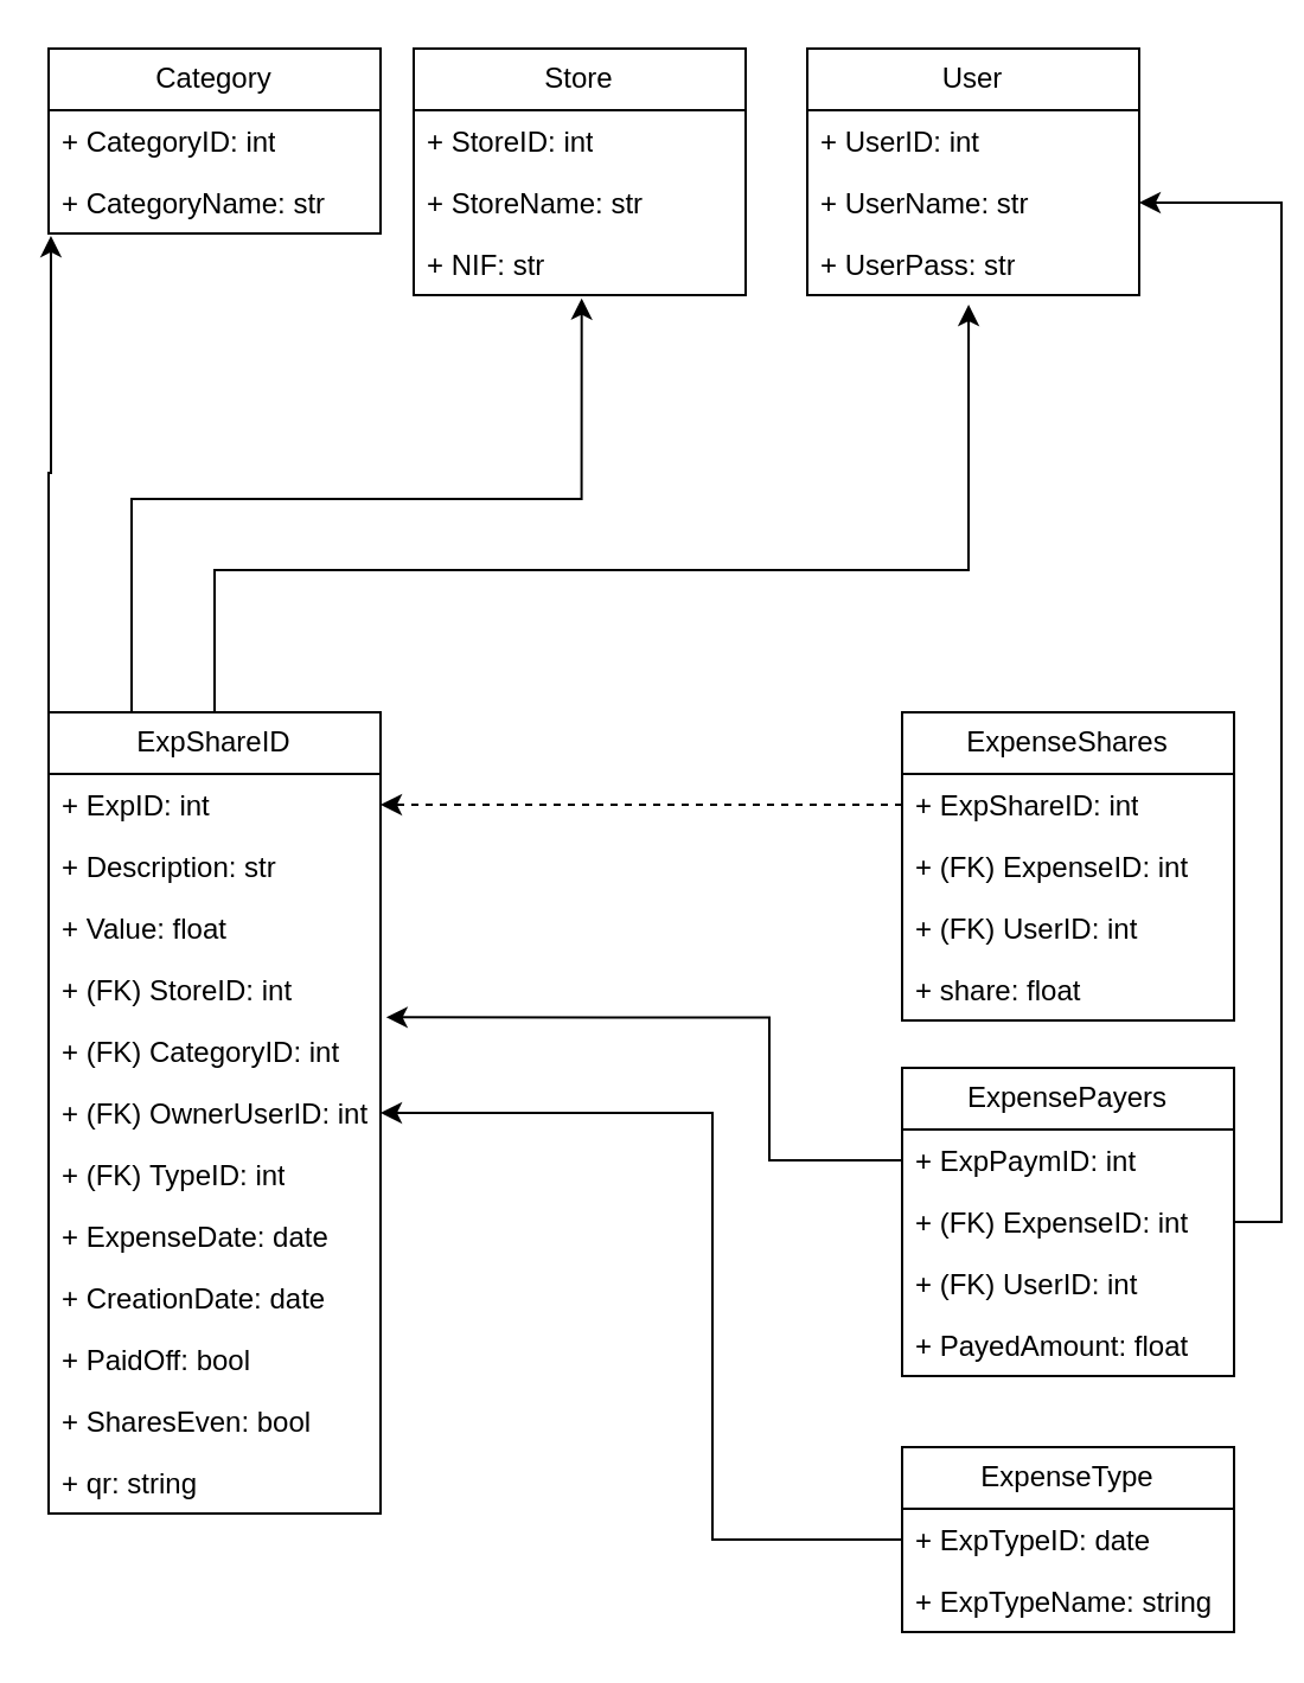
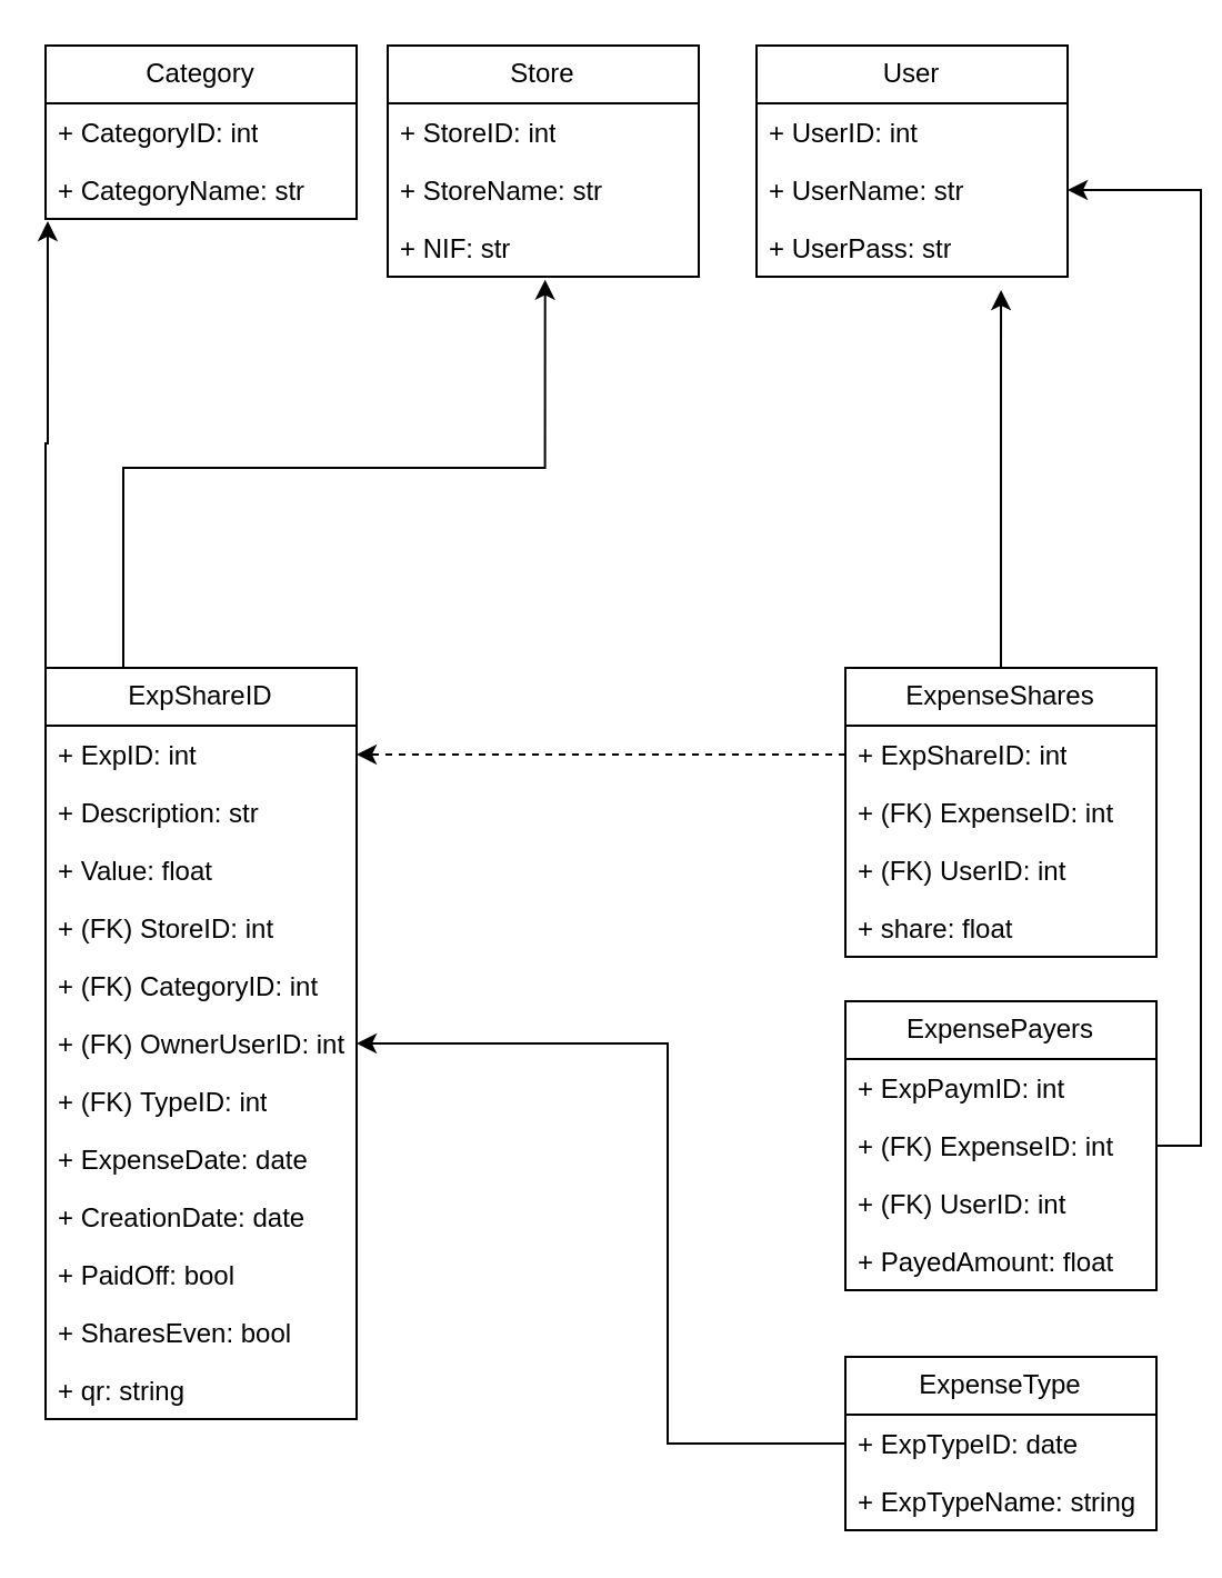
  <mxCell id="0" />
  <mxCell id="1" parent="0" />
  <mxCell id="2" value="ExpShareID" style="swimlane;fontStyle=0;childLayout=stackLayout;horizontal=1;startSize=26;fillColor=none;horizontalStack=0;resizeParent=1;resizeParentMax=0;resizeLast=0;collapsible=1;marginBottom=0;whiteSpace=wrap;html=1;" parent="1" vertex="1"><mxGeometry x="20" y="300" width="140" height="338" as="geometry" /></mxCell>
  <mxCell id="3" value="+ ExpID: int&lt;span style=&quot;white-space: pre;&quot;&gt;&#09;&lt;/span&gt;" style="text;strokeColor=none;fillColor=none;align=left;verticalAlign=top;spacingLeft=4;spacingRight=4;overflow=hidden;rotatable=0;points=[[0,0.5],[1,0.5]];portConstraint=eastwest;whiteSpace=wrap;html=1;" parent="2" vertex="1"><mxGeometry y="26" width="140" height="26" as="geometry" /></mxCell>
  <mxCell id="4" value="+ Description: str&lt;span style=&quot;background-color: initial; white-space: pre;&quot;&gt;&#09;&lt;/span&gt;" style="text;strokeColor=none;fillColor=none;align=left;verticalAlign=top;spacingLeft=4;spacingRight=4;overflow=hidden;rotatable=0;points=[[0,0.5],[1,0.5]];portConstraint=eastwest;whiteSpace=wrap;html=1;" parent="2" vertex="1"><mxGeometry y="52" width="140" height="26" as="geometry" /></mxCell>
  <mxCell id="5" value="+ Value: float&lt;span style=&quot;white-space: pre;&quot;&gt;&#09;&lt;/span&gt;" style="text;strokeColor=none;fillColor=none;align=left;verticalAlign=top;spacingLeft=4;spacingRight=4;overflow=hidden;rotatable=0;points=[[0,0.5],[1,0.5]];portConstraint=eastwest;whiteSpace=wrap;html=1;" parent="2" vertex="1"><mxGeometry y="78" width="140" height="26" as="geometry" /></mxCell>
  <mxCell id="6" value="+ (FK) StoreID: int&amp;nbsp;" style="text;strokeColor=none;fillColor=none;align=left;verticalAlign=top;spacingLeft=4;spacingRight=4;overflow=hidden;rotatable=0;points=[[0,0.5],[1,0.5]];portConstraint=eastwest;whiteSpace=wrap;html=1;" parent="2" vertex="1"><mxGeometry y="104" width="140" height="26" as="geometry" /></mxCell>
  <mxCell id="7" value="+ (FK) CategoryID: int" style="text;strokeColor=none;fillColor=none;align=left;verticalAlign=top;spacingLeft=4;spacingRight=4;overflow=hidden;rotatable=0;points=[[0,0.5],[1,0.5]];portConstraint=eastwest;whiteSpace=wrap;html=1;" parent="2" vertex="1"><mxGeometry y="130" width="140" height="26" as="geometry" /></mxCell>
  <mxCell id="8" value="+ (FK) Owner&lt;span style=&quot;background-color: initial;&quot;&gt;User&lt;/span&gt;&lt;span style=&quot;background-color: initial;&quot;&gt;ID: int&lt;/span&gt;" style="text;strokeColor=none;fillColor=none;align=left;verticalAlign=top;spacingLeft=4;spacingRight=4;overflow=hidden;rotatable=0;points=[[0,0.5],[1,0.5]];portConstraint=eastwest;whiteSpace=wrap;html=1;" parent="2" vertex="1"><mxGeometry y="156" width="140" height="26" as="geometry" /></mxCell>
  <mxCell id="9" value="+ (FK)&amp;nbsp;&lt;span style=&quot;background-color: initial;&quot;&gt;TypeID&lt;/span&gt;&lt;span style=&quot;background-color: initial;&quot;&gt;: int&lt;/span&gt;" style="text;strokeColor=none;fillColor=none;align=left;verticalAlign=top;spacingLeft=4;spacingRight=4;overflow=hidden;rotatable=0;points=[[0,0.5],[1,0.5]];portConstraint=eastwest;whiteSpace=wrap;html=1;" parent="2" vertex="1"><mxGeometry y="182" width="140" height="26" as="geometry" /></mxCell>
  <mxCell id="10" value="+ ExpenseDate&lt;span style=&quot;background-color: initial;&quot;&gt;: date&lt;/span&gt;" style="text;strokeColor=none;fillColor=none;align=left;verticalAlign=top;spacingLeft=4;spacingRight=4;overflow=hidden;rotatable=0;points=[[0,0.5],[1,0.5]];portConstraint=eastwest;whiteSpace=wrap;html=1;" parent="2" vertex="1"><mxGeometry y="208" width="140" height="26" as="geometry" /></mxCell>
  <mxCell id="11" value="+ CreationDate&lt;span style=&quot;background-color: initial;&quot;&gt;: date&lt;/span&gt;" style="text;strokeColor=none;fillColor=none;align=left;verticalAlign=top;spacingLeft=4;spacingRight=4;overflow=hidden;rotatable=0;points=[[0,0.5],[1,0.5]];portConstraint=eastwest;whiteSpace=wrap;html=1;" parent="2" vertex="1"><mxGeometry y="234" width="140" height="26" as="geometry" /></mxCell>
  <mxCell id="12" value="+ PaidOff&lt;span style=&quot;background-color: initial;&quot;&gt;: bool&lt;/span&gt;" style="text;strokeColor=none;fillColor=none;align=left;verticalAlign=top;spacingLeft=4;spacingRight=4;overflow=hidden;rotatable=0;points=[[0,0.5],[1,0.5]];portConstraint=eastwest;whiteSpace=wrap;html=1;" vertex="1" parent="2"><mxGeometry y="260" width="140" height="26" as="geometry" /></mxCell>
  <mxCell id="13" value="+ SharesEven&lt;span style=&quot;background-color: initial;&quot;&gt;: bool&lt;/span&gt;" style="text;strokeColor=none;fillColor=none;align=left;verticalAlign=top;spacingLeft=4;spacingRight=4;overflow=hidden;rotatable=0;points=[[0,0.5],[1,0.5]];portConstraint=eastwest;whiteSpace=wrap;html=1;" vertex="1" parent="2"><mxGeometry y="286" width="140" height="26" as="geometry" /></mxCell>
  <mxCell id="14" value="+ qr&lt;span style=&quot;background-color: initial;&quot;&gt;: string&lt;/span&gt;" style="text;strokeColor=none;fillColor=none;align=left;verticalAlign=top;spacingLeft=4;spacingRight=4;overflow=hidden;rotatable=0;points=[[0,0.5],[1,0.5]];portConstraint=eastwest;whiteSpace=wrap;html=1;" vertex="1" parent="2"><mxGeometry y="312" width="140" height="26" as="geometry" /></mxCell>
  <mxCell id="15" value="Category" style="swimlane;fontStyle=0;childLayout=stackLayout;horizontal=1;startSize=26;fillColor=none;horizontalStack=0;resizeParent=1;resizeParentMax=0;resizeLast=0;collapsible=1;marginBottom=0;whiteSpace=wrap;html=1;" parent="1" vertex="1"><mxGeometry x="20" y="20" width="140" height="78" as="geometry" /></mxCell>
  <mxCell id="16" value="+ CategoryID: int" style="text;strokeColor=none;fillColor=none;align=left;verticalAlign=top;spacingLeft=4;spacingRight=4;overflow=hidden;rotatable=0;points=[[0,0.5],[1,0.5]];portConstraint=eastwest;whiteSpace=wrap;html=1;" parent="15" vertex="1"><mxGeometry y="26" width="140" height="26" as="geometry" /></mxCell>
  <mxCell id="17" value="+ CategoryName: str" style="text;strokeColor=none;fillColor=none;align=left;verticalAlign=top;spacingLeft=4;spacingRight=4;overflow=hidden;rotatable=0;points=[[0,0.5],[1,0.5]];portConstraint=eastwest;whiteSpace=wrap;html=1;" parent="15" vertex="1"><mxGeometry y="52" width="140" height="26" as="geometry" /></mxCell>
  <mxCell id="18" value="Store" style="swimlane;fontStyle=0;childLayout=stackLayout;horizontal=1;startSize=26;fillColor=none;horizontalStack=0;resizeParent=1;resizeParentMax=0;resizeLast=0;collapsible=1;marginBottom=0;whiteSpace=wrap;html=1;" parent="1" vertex="1"><mxGeometry x="174" y="20" width="140" height="104" as="geometry" /></mxCell>
  <mxCell id="19" value="+ StoreID: int" style="text;strokeColor=none;fillColor=none;align=left;verticalAlign=top;spacingLeft=4;spacingRight=4;overflow=hidden;rotatable=0;points=[[0,0.5],[1,0.5]];portConstraint=eastwest;whiteSpace=wrap;html=1;" parent="18" vertex="1"><mxGeometry y="26" width="140" height="26" as="geometry" /></mxCell>
  <mxCell id="20" value="+ StoreName: str" style="text;strokeColor=none;fillColor=none;align=left;verticalAlign=top;spacingLeft=4;spacingRight=4;overflow=hidden;rotatable=0;points=[[0,0.5],[1,0.5]];portConstraint=eastwest;whiteSpace=wrap;html=1;" parent="18" vertex="1"><mxGeometry y="52" width="140" height="26" as="geometry" /></mxCell>
  <mxCell id="21" value="+ NIF: str" style="text;strokeColor=none;fillColor=none;align=left;verticalAlign=top;spacingLeft=4;spacingRight=4;overflow=hidden;rotatable=0;points=[[0,0.5],[1,0.5]];portConstraint=eastwest;whiteSpace=wrap;html=1;" vertex="1" parent="18"><mxGeometry y="78" width="140" height="26" as="geometry" /></mxCell>
  <mxCell id="22" value="User" style="swimlane;fontStyle=0;childLayout=stackLayout;horizontal=1;startSize=26;fillColor=none;horizontalStack=0;resizeParent=1;resizeParentMax=0;resizeLast=0;collapsible=1;marginBottom=0;whiteSpace=wrap;html=1;" parent="1" vertex="1"><mxGeometry x="340" y="20" width="140" height="104" as="geometry" /></mxCell>
  <mxCell id="23" value="+ UserID: int" style="text;strokeColor=none;fillColor=none;align=left;verticalAlign=top;spacingLeft=4;spacingRight=4;overflow=hidden;rotatable=0;points=[[0,0.5],[1,0.5]];portConstraint=eastwest;whiteSpace=wrap;html=1;" parent="22" vertex="1"><mxGeometry y="26" width="140" height="26" as="geometry" /></mxCell>
  <mxCell id="24" value="+ UserName: str" style="text;strokeColor=none;fillColor=none;align=left;verticalAlign=top;spacingLeft=4;spacingRight=4;overflow=hidden;rotatable=0;points=[[0,0.5],[1,0.5]];portConstraint=eastwest;whiteSpace=wrap;html=1;" parent="22" vertex="1"><mxGeometry y="52" width="140" height="26" as="geometry" /></mxCell>
  <mxCell id="25" value="+ UserPass: str" style="text;strokeColor=none;fillColor=none;align=left;verticalAlign=top;spacingLeft=4;spacingRight=4;overflow=hidden;rotatable=0;points=[[0,0.5],[1,0.5]];portConstraint=eastwest;whiteSpace=wrap;html=1;" parent="22" vertex="1"><mxGeometry y="78" width="140" height="26" as="geometry" /></mxCell>
  <mxCell id="26" value="ExpensePayers" style="swimlane;fontStyle=0;childLayout=stackLayout;horizontal=1;startSize=26;fillColor=none;horizontalStack=0;resizeParent=1;resizeParentMax=0;resizeLast=0;collapsible=1;marginBottom=0;whiteSpace=wrap;html=1;" parent="1" vertex="1"><mxGeometry x="380" y="450" width="140" height="130" as="geometry" /></mxCell>
  <mxCell id="27" value="+ ExpPaymID: int" style="text;strokeColor=none;fillColor=none;align=left;verticalAlign=top;spacingLeft=4;spacingRight=4;overflow=hidden;rotatable=0;points=[[0,0.5],[1,0.5]];portConstraint=eastwest;whiteSpace=wrap;html=1;" parent="26" vertex="1"><mxGeometry y="26" width="140" height="26" as="geometry" /></mxCell>
  <mxCell id="28" value="+ (FK) ExpenseID: int" style="text;strokeColor=none;fillColor=none;align=left;verticalAlign=top;spacingLeft=4;spacingRight=4;overflow=hidden;rotatable=0;points=[[0,0.5],[1,0.5]];portConstraint=eastwest;whiteSpace=wrap;html=1;" parent="26" vertex="1"><mxGeometry y="52" width="140" height="26" as="geometry" /></mxCell>
  <mxCell id="29" value="+ (FK) UserID: int" style="text;strokeColor=none;fillColor=none;align=left;verticalAlign=top;spacingLeft=4;spacingRight=4;overflow=hidden;rotatable=0;points=[[0,0.5],[1,0.5]];portConstraint=eastwest;whiteSpace=wrap;html=1;" parent="26" vertex="1"><mxGeometry y="78" width="140" height="26" as="geometry" /></mxCell>
  <mxCell id="30" value="+ PayedAmount: float" style="text;strokeColor=none;fillColor=none;align=left;verticalAlign=top;spacingLeft=4;spacingRight=4;overflow=hidden;rotatable=0;points=[[0,0.5],[1,0.5]];portConstraint=eastwest;whiteSpace=wrap;html=1;" parent="26" vertex="1"><mxGeometry y="104" width="140" height="26" as="geometry" /></mxCell>
  <mxCell id="31" value="ExpenseShares" style="swimlane;fontStyle=0;childLayout=stackLayout;horizontal=1;startSize=26;fillColor=none;horizontalStack=0;resizeParent=1;resizeParentMax=0;resizeLast=0;collapsible=1;marginBottom=0;whiteSpace=wrap;html=1;" parent="1" vertex="1"><mxGeometry x="380" y="300" width="140" height="130" as="geometry" /></mxCell>
  <mxCell id="32" value="+ ExpShareID: int" style="text;strokeColor=none;fillColor=none;align=left;verticalAlign=top;spacingLeft=4;spacingRight=4;overflow=hidden;rotatable=0;points=[[0,0.5],[1,0.5]];portConstraint=eastwest;whiteSpace=wrap;html=1;" parent="31" vertex="1"><mxGeometry y="26" width="140" height="26" as="geometry" /></mxCell>
  <mxCell id="33" value="+ (FK) ExpenseID: int" style="text;strokeColor=none;fillColor=none;align=left;verticalAlign=top;spacingLeft=4;spacingRight=4;overflow=hidden;rotatable=0;points=[[0,0.5],[1,0.5]];portConstraint=eastwest;whiteSpace=wrap;html=1;" parent="31" vertex="1"><mxGeometry y="52" width="140" height="26" as="geometry" /></mxCell>
  <mxCell id="34" value="+ (FK) UserID: int" style="text;strokeColor=none;fillColor=none;align=left;verticalAlign=top;spacingLeft=4;spacingRight=4;overflow=hidden;rotatable=0;points=[[0,0.5],[1,0.5]];portConstraint=eastwest;whiteSpace=wrap;html=1;" parent="31" vertex="1"><mxGeometry y="78" width="140" height="26" as="geometry" /></mxCell>
  <mxCell id="35" value="+ share: float" style="text;strokeColor=none;fillColor=none;align=left;verticalAlign=top;spacingLeft=4;spacingRight=4;overflow=hidden;rotatable=0;points=[[0,0.5],[1,0.5]];portConstraint=eastwest;whiteSpace=wrap;html=1;" parent="31" vertex="1"><mxGeometry y="104" width="140" height="26" as="geometry" /></mxCell>
  <mxCell id="36" style="edgeStyle=orthogonalEdgeStyle;rounded=0;orthogonalLoop=1;jettySize=auto;html=1;exitX=0;exitY=0;exitDx=0;exitDy=0;entryX=0.007;entryY=1.038;entryDx=0;entryDy=0;entryPerimeter=0;" parent="1" source="2" target="17" edge="1"><mxGeometry relative="1" as="geometry" /></mxCell>
- <mxCell id="37" style="edgeStyle=orthogonalEdgeStyle;rounded=0;orthogonalLoop=1;jettySize=auto;html=1;exitX=0.5;exitY=0;exitDx=0;exitDy=0;entryX=0.486;entryY=1.154;entryDx=0;entryDy=0;entryPerimeter=0;" parent="1" source="2" target="25" edge="1"><mxGeometry relative="1" as="geometry"><Array as="points"><mxPoint x="90" y="240" /><mxPoint x="408" y="240" /></Array></mxGeometry></mxCell>
  <mxCell id="38" style="edgeStyle=orthogonalEdgeStyle;rounded=0;orthogonalLoop=1;jettySize=auto;html=1;exitX=0;exitY=0.5;exitDx=0;exitDy=0;entryX=1;entryY=0.5;entryDx=0;entryDy=0;dashed=1;" parent="1" source="32" target="3" edge="1"><mxGeometry relative="1" as="geometry" /></mxCell>
+ <mxCell id="39" style="edgeStyle=orthogonalEdgeStyle;rounded=0;orthogonalLoop=1;jettySize=auto;html=1;exitX=0.5;exitY=0;exitDx=0;exitDy=0;entryX=0.786;entryY=1.231;entryDx=0;entryDy=0;entryPerimeter=0;" parent="1" source="31" target="25" edge="1"><mxGeometry relative="1" as="geometry"><Array as="points"><mxPoint x="450" y="170" /><mxPoint x="450" y="170" /></Array></mxGeometry></mxCell>
  <mxCell id="40" style="edgeStyle=orthogonalEdgeStyle;rounded=0;orthogonalLoop=1;jettySize=auto;html=1;exitX=1;exitY=0.5;exitDx=0;exitDy=0;entryX=1;entryY=0.5;entryDx=0;entryDy=0;" parent="1" source="28" target="24" edge="1"><mxGeometry relative="1" as="geometry" /></mxCell>
  <mxCell id="41" value="ExpenseType" style="swimlane;fontStyle=0;childLayout=stackLayout;horizontal=1;startSize=26;fillColor=none;horizontalStack=0;resizeParent=1;resizeParentMax=0;resizeLast=0;collapsible=1;marginBottom=0;whiteSpace=wrap;html=1;" parent="1" vertex="1"><mxGeometry x="380" y="610" width="140" height="78" as="geometry" /></mxCell>
  <mxCell id="42" value="+ ExpTypeID: date" style="text;strokeColor=none;fillColor=none;align=left;verticalAlign=top;spacingLeft=4;spacingRight=4;overflow=hidden;rotatable=0;points=[[0,0.5],[1,0.5]];portConstraint=eastwest;whiteSpace=wrap;html=1;" parent="41" vertex="1"><mxGeometry y="26" width="140" height="26" as="geometry" /></mxCell>
  <mxCell id="43" value="+ ExpTypeName: string" style="text;strokeColor=none;fillColor=none;align=left;verticalAlign=top;spacingLeft=4;spacingRight=4;overflow=hidden;rotatable=0;points=[[0,0.5],[1,0.5]];portConstraint=eastwest;whiteSpace=wrap;html=1;" parent="41" vertex="1"><mxGeometry y="52" width="140" height="26" as="geometry" /></mxCell>
  <mxCell id="44" style="edgeStyle=orthogonalEdgeStyle;rounded=0;orthogonalLoop=1;jettySize=auto;html=1;exitX=0;exitY=0.5;exitDx=0;exitDy=0;entryX=1;entryY=0.5;entryDx=0;entryDy=0;" parent="1" source="42" target="8" edge="1"><mxGeometry relative="1" as="geometry"><Array as="points"><mxPoint x="300" y="649" /><mxPoint x="300" y="469" /></Array></mxGeometry></mxCell>
- <mxCell id="45" style="edgeStyle=orthogonalEdgeStyle;rounded=0;orthogonalLoop=1;jettySize=auto;html=1;exitX=0;exitY=0.5;exitDx=0;exitDy=0;entryX=1.017;entryY=-0.051;entryDx=0;entryDy=0;entryPerimeter=0;" edge="1" parent="1" source="27" target="7"><mxGeometry relative="1" as="geometry"><Array as="points"><mxPoint x="324" y="489" /><mxPoint x="324" y="429" /></Array></mxGeometry></mxCell>
  <mxCell id="46" style="edgeStyle=orthogonalEdgeStyle;rounded=0;orthogonalLoop=1;jettySize=auto;html=1;exitX=0.25;exitY=0;exitDx=0;exitDy=0;entryX=0.506;entryY=1.051;entryDx=0;entryDy=0;entryPerimeter=0;" edge="1" parent="1" source="2" target="21"><mxGeometry relative="1" as="geometry"><Array as="points"><mxPoint x="55" y="210" /><mxPoint x="245" y="210" /></Array></mxGeometry></mxCell>
